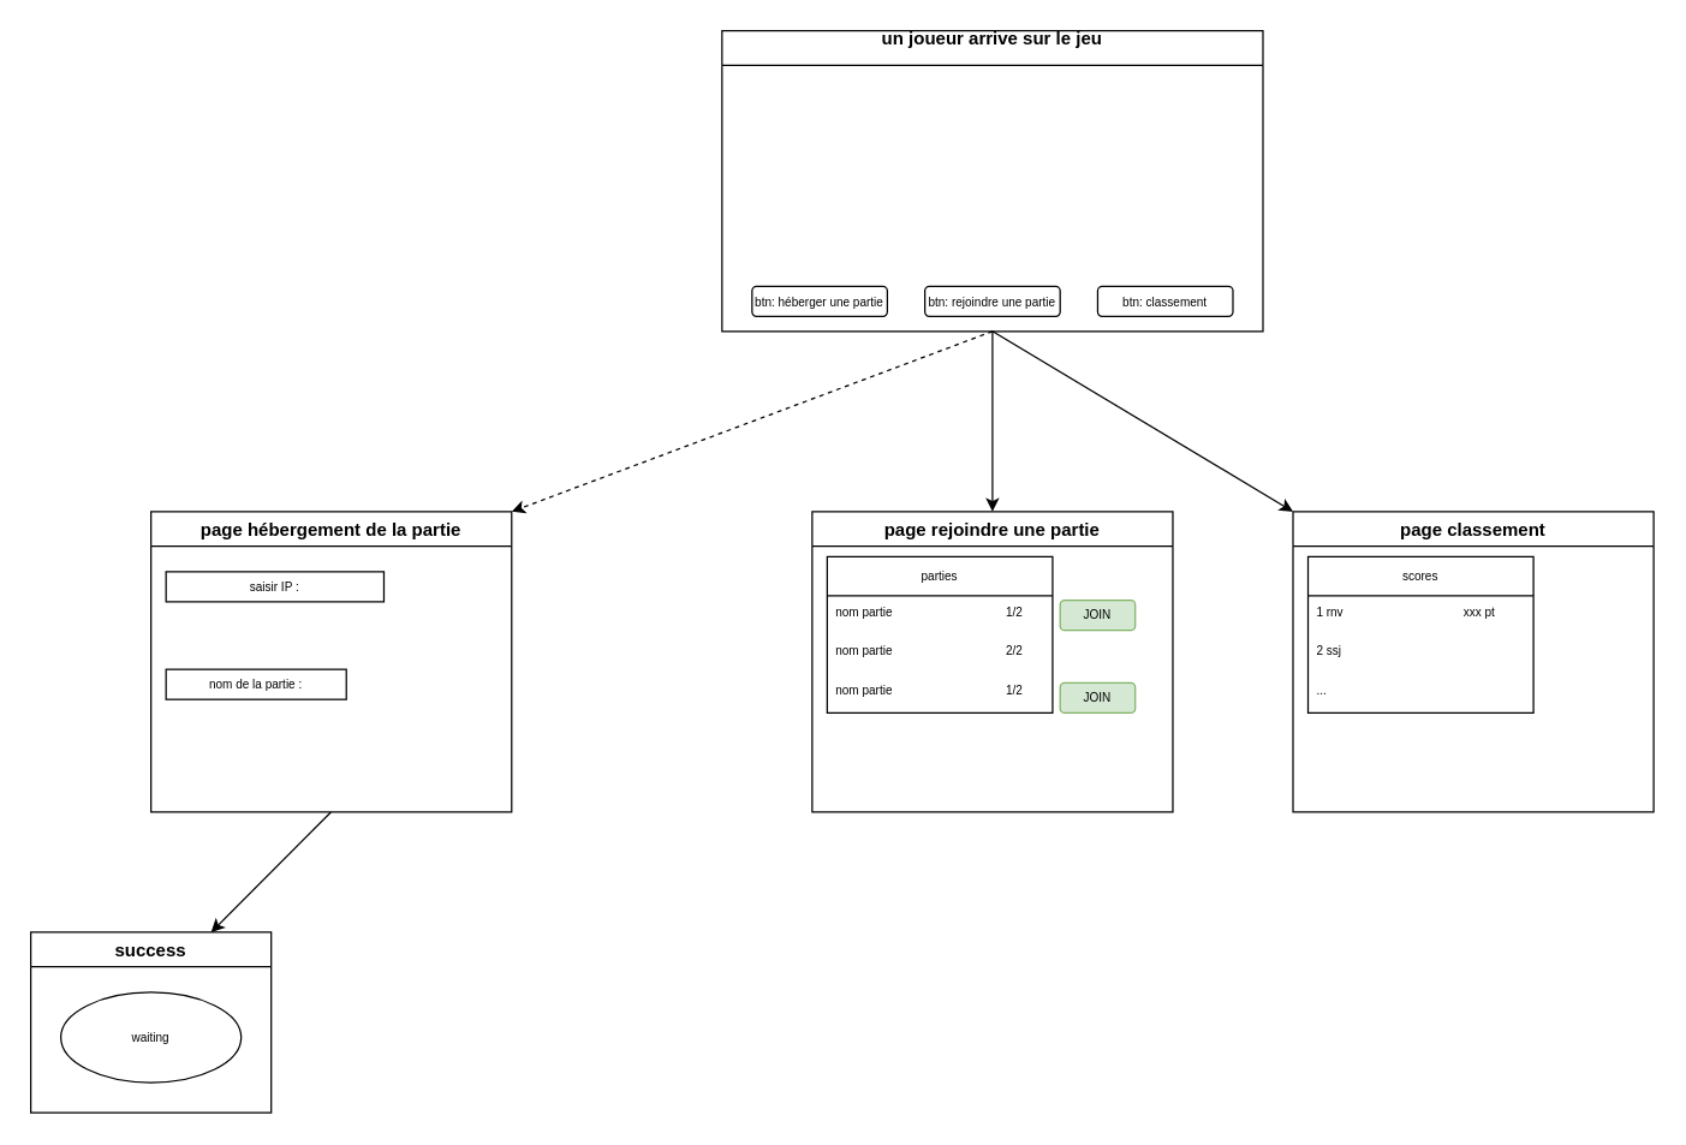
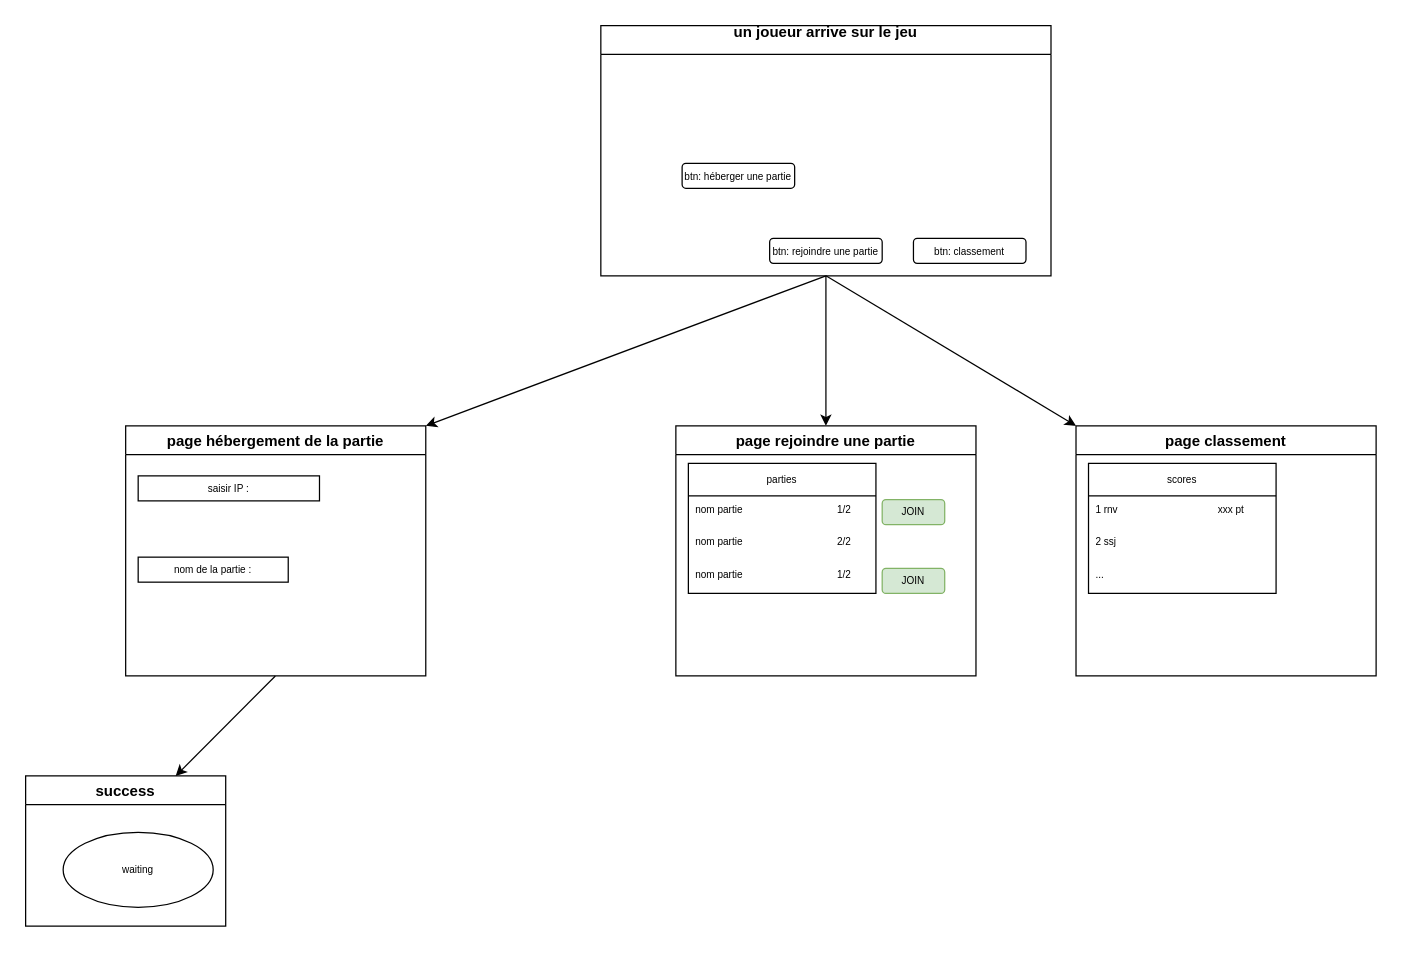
  <mxCell id="0" />
  <mxCell id="1" parent="0" />
  <mxCell id="2" value="un joueur arrive sur le jeu&#10;" style="swimlane;" vertex="1" parent="1"><mxGeometry x="480" y="20" width="360" height="200" as="geometry" /></mxCell>
- <mxCell id="3" value="&lt;font style=&quot;font-size: 8px;&quot;&gt;btn: héberger une partie &lt;/font&gt;" style="rounded=1;whiteSpace=wrap;html=1;" vertex="1" parent="2"><mxGeometry x="20" y="170" width="90" height="20" as="geometry" /></mxCell>
+ <mxCell id="3" value="&lt;font style=&quot;font-size: 8px;&quot;&gt;btn: héberger une partie &lt;/font&gt;" style="rounded=1;whiteSpace=wrap;html=1;" vertex="1" parent="2"><mxGeometry x="65" y="110" width="90" height="20" as="geometry" /></mxCell>
  <mxCell id="4" value="&lt;font style=&quot;font-size: 8px;&quot;&gt;btn: rejoindre une partie&lt;br&gt;&lt;/font&gt;" style="rounded=1;whiteSpace=wrap;html=1;" vertex="1" parent="2"><mxGeometry x="135" y="170" width="90" height="20" as="geometry" /></mxCell>
  <mxCell id="5" value="&lt;font style=&quot;font-size: 8px;&quot;&gt;btn: classement&lt;br&gt;&lt;/font&gt;" style="rounded=1;whiteSpace=wrap;html=1;" vertex="1" parent="2"><mxGeometry x="250" y="170" width="90" height="20" as="geometry" /></mxCell>
- <mxCell id="6" value="" style="endArrow=classic;html=1;rounded=0;fontSize=8;exitX=0.5;exitY=1;exitDx=0;exitDy=0;entryX=1;entryY=0;entryDx=0;entryDy=0;dashed=1;" edge="1" parent="1" source="2" target="9"><mxGeometry width="50" height="50" relative="1" as="geometry"><mxPoint x="720" y="320" as="sourcePoint" /><mxPoint x="460" y="340" as="targetPoint" /></mxGeometry></mxCell>
+ <mxCell id="6" value="" style="endArrow=classic;html=1;rounded=0;fontSize=8;exitX=0.5;exitY=1;exitDx=0;exitDy=0;entryX=1;entryY=0;entryDx=0;entryDy=0;" edge="1" parent="1" source="2" target="9"><mxGeometry width="50" height="50" relative="1" as="geometry"><mxPoint x="720" y="320" as="sourcePoint" /><mxPoint x="460" y="340" as="targetPoint" /></mxGeometry></mxCell>
  <mxCell id="7" value="" style="endArrow=classic;html=1;rounded=0;fontSize=8;exitX=0.5;exitY=1;exitDx=0;exitDy=0;" edge="1" parent="1" source="2"><mxGeometry width="50" height="50" relative="1" as="geometry"><mxPoint x="670" y="230" as="sourcePoint" /><mxPoint x="660" y="340" as="targetPoint" /><Array as="points"><mxPoint x="660" y="330" /></Array></mxGeometry></mxCell>
  <mxCell id="8" value="" style="endArrow=classic;html=1;rounded=0;fontSize=8;" edge="1" parent="1"><mxGeometry width="50" height="50" relative="1" as="geometry"><mxPoint x="660" y="220" as="sourcePoint" /><mxPoint x="860" y="340" as="targetPoint" /></mxGeometry></mxCell>
  <mxCell id="9" value="page hébergement de la partie" style="swimlane;" vertex="1" parent="1"><mxGeometry x="100" y="340" width="240" height="200" as="geometry" /></mxCell>
  <mxCell id="10" value="saisir IP : " style="rounded=0;whiteSpace=wrap;html=1;fontSize=8;" vertex="1" parent="9"><mxGeometry x="10" y="40" width="145" height="20" as="geometry" /></mxCell>
  <mxCell id="11" value="nom de la partie :" style="rounded=0;whiteSpace=wrap;html=1;fontSize=8;" vertex="1" parent="9"><mxGeometry x="10" y="105" width="120" height="20" as="geometry" /></mxCell>
  <mxCell id="12" value="page rejoindre une partie" style="swimlane;" vertex="1" parent="1"><mxGeometry x="540" y="340" width="240" height="200" as="geometry" /></mxCell>
  <mxCell id="13" value="parties" style="swimlane;fontStyle=0;childLayout=stackLayout;horizontal=1;startSize=26;fillColor=none;horizontalStack=0;resizeParent=1;resizeParentMax=0;resizeLast=0;collapsible=1;marginBottom=0;fontSize=8;" vertex="1" parent="12"><mxGeometry x="10" y="30" width="150" height="104" as="geometry" /></mxCell>
  <mxCell id="14" value="nom partie                                  1/2" style="text;strokeColor=none;fillColor=none;align=left;verticalAlign=top;spacingLeft=4;spacingRight=4;overflow=hidden;rotatable=0;points=[[0,0.5],[1,0.5]];portConstraint=eastwest;fontSize=8;" vertex="1" parent="13"><mxGeometry y="26" width="150" height="26" as="geometry" /></mxCell>
  <mxCell id="15" value="nom partie                                  2/2" style="text;strokeColor=none;fillColor=none;align=left;verticalAlign=top;spacingLeft=4;spacingRight=4;overflow=hidden;rotatable=0;points=[[0,0.5],[1,0.5]];portConstraint=eastwest;fontSize=8;" vertex="1" parent="13"><mxGeometry y="52" width="150" height="26" as="geometry" /></mxCell>
  <mxCell id="16" value="nom partie                                  1/2" style="text;strokeColor=none;fillColor=none;align=left;verticalAlign=top;spacingLeft=4;spacingRight=4;overflow=hidden;rotatable=0;points=[[0,0.5],[1,0.5]];portConstraint=eastwest;fontSize=8;" vertex="1" parent="13"><mxGeometry y="78" width="150" height="26" as="geometry" /></mxCell>
  <mxCell id="17" value="JOIN" style="rounded=1;whiteSpace=wrap;html=1;fontSize=8;fillColor=#d5e8d4;strokeColor=#82b366;" vertex="1" parent="12"><mxGeometry x="165" y="59" width="50" height="20" as="geometry" /></mxCell>
  <mxCell id="18" value="JOIN" style="rounded=1;whiteSpace=wrap;html=1;fontSize=8;fillColor=#d5e8d4;strokeColor=#82b366;" vertex="1" parent="12"><mxGeometry x="165" y="114" width="50" height="20" as="geometry" /></mxCell>
  <mxCell id="19" value="" style="endArrow=classic;html=1;rounded=0;fontSize=8;" edge="1" parent="1"><mxGeometry width="50" height="50" relative="1" as="geometry"><mxPoint x="219.7" y="540" as="sourcePoint" /><mxPoint x="140" y="620" as="targetPoint" /></mxGeometry></mxCell>
  <mxCell id="20" value="success" style="swimlane;" vertex="1" parent="1"><mxGeometry x="20" y="620" width="160" height="120" as="geometry" /></mxCell>
- <mxCell id="21" value="waiting" style="ellipse;whiteSpace=wrap;html=1;fontSize=8;" vertex="1" parent="20"><mxGeometry x="20" y="40" width="120" height="60" as="geometry" /></mxCell>
+ <mxCell id="21" value="waiting" style="ellipse;whiteSpace=wrap;html=1;fontSize=8;" vertex="1" parent="20"><mxGeometry x="30" y="45" width="120" height="60" as="geometry" /></mxCell>
  <mxCell id="22" value="page classement" style="swimlane;" vertex="1" parent="1"><mxGeometry x="860" y="340" width="240" height="200" as="geometry" /></mxCell>
  <mxCell id="23" value="scores" style="swimlane;fontStyle=0;childLayout=stackLayout;horizontal=1;startSize=26;fillColor=none;horizontalStack=0;resizeParent=1;resizeParentMax=0;resizeLast=0;collapsible=1;marginBottom=0;fontSize=8;" vertex="1" parent="22"><mxGeometry x="10" y="30" width="150" height="104" as="geometry" /></mxCell>
  <mxCell id="24" value="1 rnv                                    xxx pt" style="text;strokeColor=none;fillColor=none;align=left;verticalAlign=top;spacingLeft=4;spacingRight=4;overflow=hidden;rotatable=0;points=[[0,0.5],[1,0.5]];portConstraint=eastwest;fontSize=8;" vertex="1" parent="23"><mxGeometry y="26" width="150" height="26" as="geometry" /></mxCell>
  <mxCell id="25" value="2 ssj" style="text;strokeColor=none;fillColor=none;align=left;verticalAlign=top;spacingLeft=4;spacingRight=4;overflow=hidden;rotatable=0;points=[[0,0.5],[1,0.5]];portConstraint=eastwest;fontSize=8;" vertex="1" parent="23"><mxGeometry y="52" width="150" height="26" as="geometry" /></mxCell>
  <mxCell id="26" value="..." style="text;strokeColor=none;fillColor=none;align=left;verticalAlign=top;spacingLeft=4;spacingRight=4;overflow=hidden;rotatable=0;points=[[0,0.5],[1,0.5]];portConstraint=eastwest;fontSize=8;" vertex="1" parent="23"><mxGeometry y="78" width="150" height="26" as="geometry" /></mxCell>
